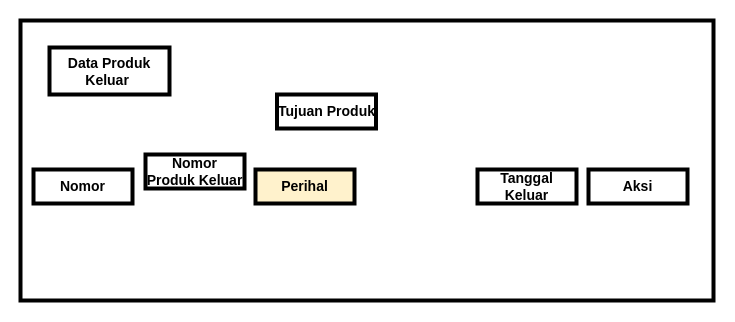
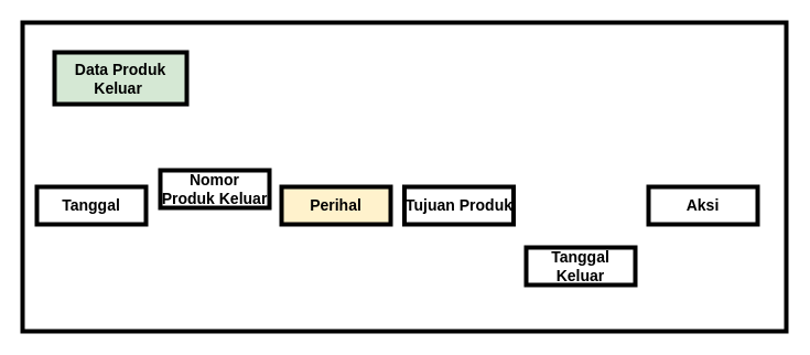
  <mxCell id="0" />
  <mxCell id="1" parent="0" />
  <mxCell id="2" value="Text" style="text;strokeColor=none;align=center;fillColor=none;html=1;verticalAlign=middle;whiteSpace=wrap;rounded=0;" vertex="1" parent="1"><mxGeometry x="576" y="151" width="60" height="30" as="geometry" /></mxCell>
  <mxCell id="3" value="" style="rounded=0;whiteSpace=wrap;html=1;strokeWidth=4;fillColor=#FFFFFF;strokeColor=#000000;" vertex="1" parent="1"><mxGeometry x="20" y="20" width="693" height="280" as="geometry" /></mxCell>
- <mxCell id="4" value="&lt;b&gt;&lt;font style=&quot;font-size: 14px;&quot; color=&quot;#000000&quot;&gt;Data Produk Keluar&amp;nbsp;&lt;/font&gt;&lt;/b&gt;" style="rounded=0;whiteSpace=wrap;html=1;strokeColor=#000000;strokeWidth=4;fillColor=#FFFFFF;" vertex="1" parent="1"><mxGeometry x="49" y="47" width="120" height="47" as="geometry" /></mxCell>
- <mxCell id="5" value="&lt;b&gt;Nomor&lt;/b&gt;" style="rounded=0;whiteSpace=wrap;html=1;strokeColor=#000000;strokeWidth=4;fontSize=14;fontColor=#000000;fillColor=#FFFFFF;" vertex="1" parent="1"><mxGeometry x="33" y="169" width="99" height="34" as="geometry" /></mxCell>
+ <mxCell id="4" value="&lt;b&gt;&lt;font style=&quot;font-size: 14px;&quot; color=&quot;#000000&quot;&gt;Data Produk Keluar&amp;nbsp;&lt;/font&gt;&lt;/b&gt;" style="rounded=0;whiteSpace=wrap;html=1;strokeColor=#000000;strokeWidth=4;fillColor=#d5e8d4;" vertex="1" parent="1"><mxGeometry x="49" y="47" width="120" height="47" as="geometry" /></mxCell>
+ <mxCell id="5" value="&lt;b&gt;Tanggal&lt;/b&gt;" style="rounded=0;whiteSpace=wrap;html=1;strokeColor=#000000;strokeWidth=4;fontSize=14;fontColor=#000000;fillColor=#FFFFFF;" vertex="1" parent="1"><mxGeometry x="33" y="169" width="99" height="34" as="geometry" /></mxCell>
  <mxCell id="6" value="&lt;b&gt;Nomor Produk Keluar&lt;/b&gt;" style="rounded=0;whiteSpace=wrap;html=1;strokeColor=#000000;strokeWidth=4;fontSize=14;fontColor=#000000;fillColor=#FFFFFF;" vertex="1" parent="1"><mxGeometry x="145" y="154" width="99" height="34" as="geometry" /></mxCell>
  <mxCell id="7" value="&lt;b&gt;Aksi&lt;/b&gt;" style="rounded=0;whiteSpace=wrap;html=1;strokeColor=#000000;strokeWidth=4;fontSize=14;fontColor=#000000;fillColor=#FFFFFF;" vertex="1" parent="1"><mxGeometry x="588" y="169" width="99" height="34" as="geometry" /></mxCell>
  <mxCell id="8" value="&lt;b&gt;Perihal&lt;/b&gt;" style="rounded=0;whiteSpace=wrap;html=1;strokeColor=#000000;strokeWidth=4;fontSize=14;fontColor=#000000;fillColor=#fff2cc;" vertex="1" parent="1"><mxGeometry x="255" y="169" width="99" height="34" as="geometry" /></mxCell>
- <mxCell id="9" value="&lt;b&gt;Tujuan Produk&lt;/b&gt;" style="rounded=0;whiteSpace=wrap;html=1;strokeColor=#000000;strokeWidth=4;fontSize=14;fontColor=#000000;fillColor=#FFFFFF;" vertex="1" parent="1"><mxGeometry x="276.5" y="94" width="99" height="34" as="geometry" /></mxCell>
- <mxCell id="10" value="&lt;b&gt;Tanggal Keluar&lt;/b&gt;" style="rounded=0;whiteSpace=wrap;html=1;strokeColor=#000000;strokeWidth=4;fontSize=14;fontColor=#000000;fillColor=#FFFFFF;" vertex="1" parent="1"><mxGeometry x="477" y="169" width="99" height="34" as="geometry" /></mxCell>
+ <mxCell id="9" value="&lt;b&gt;Tujuan Produk&lt;/b&gt;" style="rounded=0;whiteSpace=wrap;html=1;strokeColor=#000000;strokeWidth=4;fontSize=14;fontColor=#000000;fillColor=#FFFFFF;" vertex="1" parent="1"><mxGeometry x="366.5" y="169" width="99" height="34" as="geometry" /></mxCell>
+ <mxCell id="10" value="&lt;b&gt;Tanggal Keluar&lt;/b&gt;" style="rounded=0;whiteSpace=wrap;html=1;strokeColor=#000000;strokeWidth=4;fontSize=14;fontColor=#000000;fillColor=#FFFFFF;" vertex="1" parent="1"><mxGeometry x="477" y="224" width="99" height="34" as="geometry" /></mxCell>
